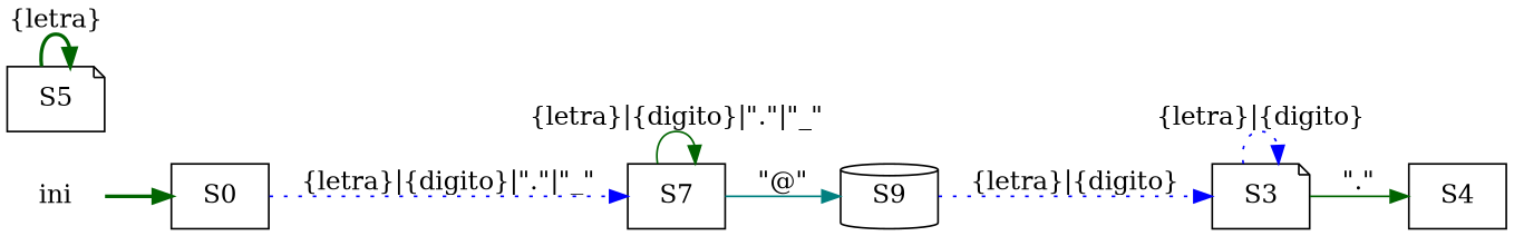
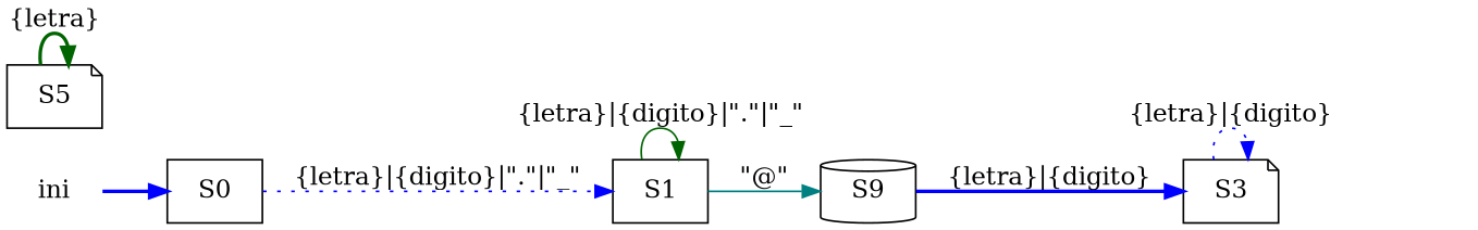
  digraph {
    rankdir=LR
    node [shape=box]
    edge [color=darkgreen style=bold]
    ini [shape=none]
    S0
-   S1 [label=S7]
+   S1
    n4 [label=S9 shape=cylinder]
    S3 [shape=note]
-   S4
    S5 [shape=note]
-   ini -> S0
+   ini -> S0 [color=blue]
    S0 -> S1 [color=blue label="{letra}|{digito}|\".\"|\"_\"" style=dotted]
    S1 -> S1 [label="{letra}|{digito}|\".\"|\"_\"" style=solid]
    S1 -> n4 [color=teal label="\"@\"" style=solid]
-   n4 -> S3 [color=blue label="{letra}|{digito}" style=dotted]
+   n4 -> S3 [color=blue label="{letra}|{digito}"]
    S3 -> S3 [color=blue label="{letra}|{digito}" style=dotted]
-   S3 -> S4 [label="\".\"" style=solid]
    S5 -> S5 [label="{letra}"]
  }
